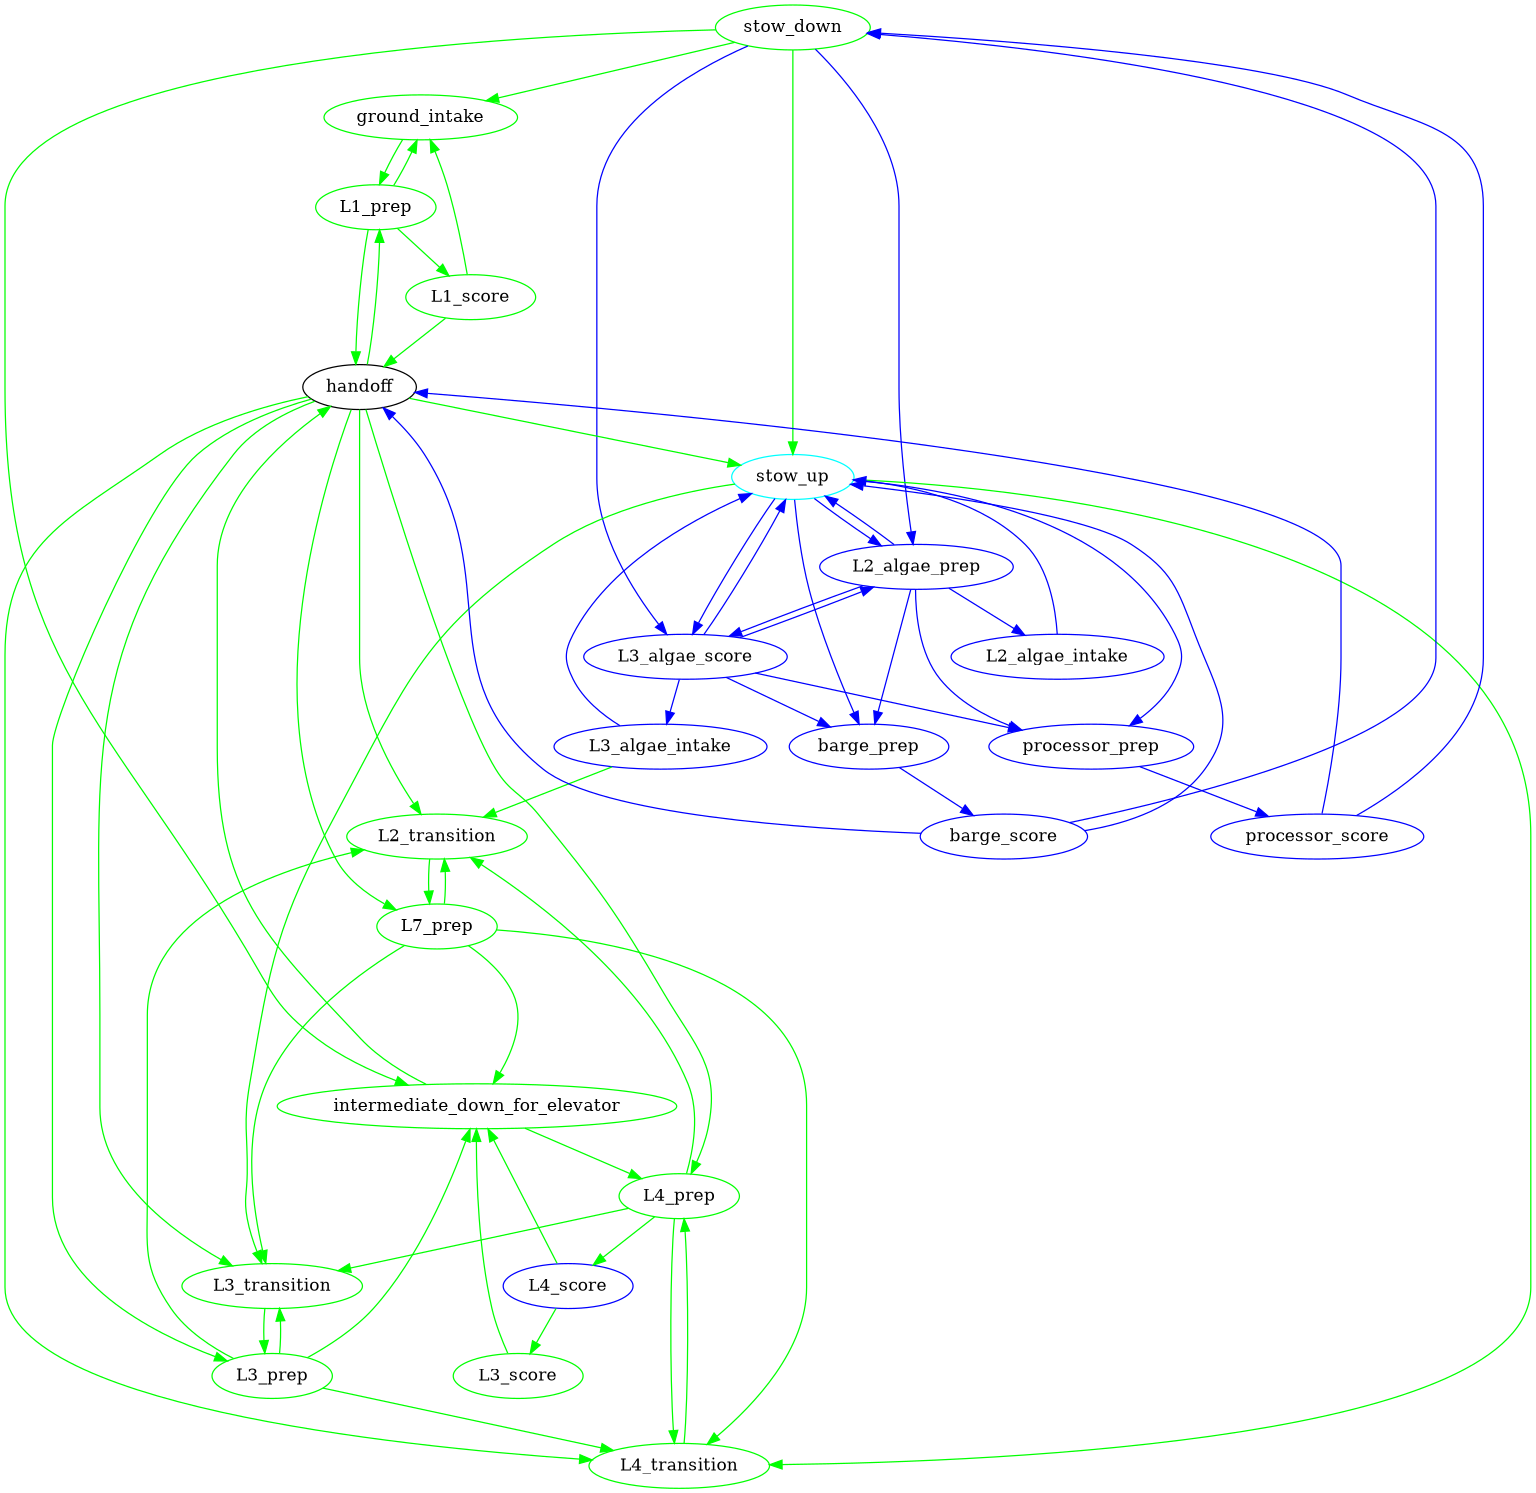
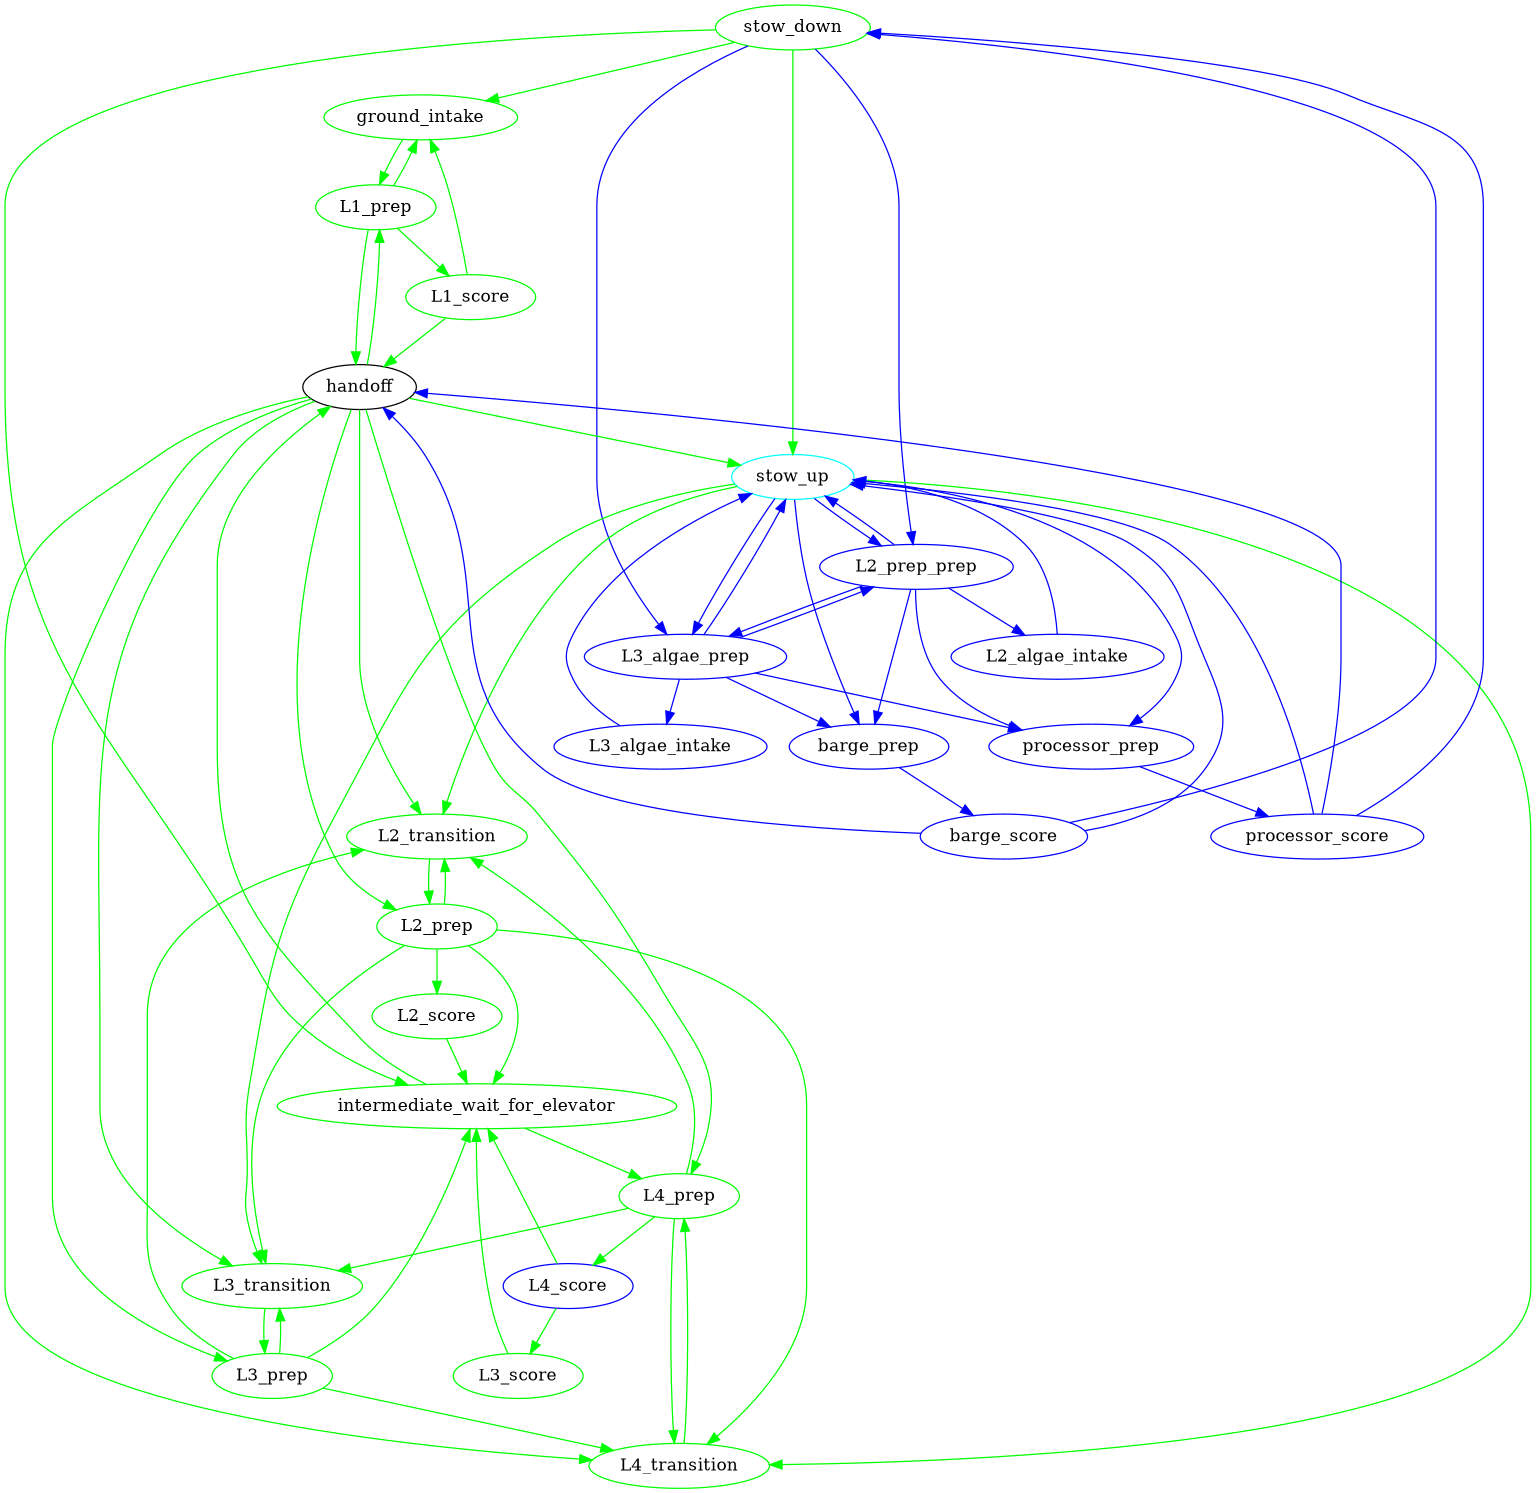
  digraph {
    node [color=green]
    edge [color=green]
    stow_down
    ground_intake
    stow_up [color=cyan]
-   L2_algae_prep [color=blue]
-   L3_algae_prep [color=blue label=L3_algae_score]
-   intermediate_wait_for_elevator [label=intermediate_down_for_elevator]
+   L2_algae_prep [color=blue label=L2_prep_prep]
+   L3_algae_prep [color=blue]
+   intermediate_wait_for_elevator
    L1_prep
    barge_prep [color=blue]
    processor_prep [color=blue]
    L2_transition
    L3_transition
    L4_transition
    L2_algae_intake [color=blue]
    L3_algae_intake [color=blue]
    handoff [color=""]
    L4_prep
    L1_score
-   L2_prep [label=L7_prep]
+   L2_prep
    L3_prep
+   L2_score
    L3_score
    L4_score [color=blue]
    barge_score [color=blue]
    processor_score [color=blue]
    stow_down -> ground_intake
    stow_down -> stow_up
    stow_down -> L2_algae_prep [color=blue]
    stow_down -> L3_algae_prep [color=blue]
    stow_down -> intermediate_wait_for_elevator
    ground_intake -> L1_prep
    stow_up -> L2_algae_prep [color=blue]
    stow_up -> L3_algae_prep [color=blue]
    stow_up -> barge_prep [color=blue]
    stow_up -> processor_prep [color=blue]
-   L3_algae_intake -> L2_transition
+   stow_up -> L2_transition
    stow_up -> L3_transition
    stow_up -> L4_transition
    L2_algae_prep -> stow_up [color=blue]
    L2_algae_prep -> L3_algae_prep [color=blue]
    L2_algae_prep -> barge_prep [color=blue]
    L2_algae_prep -> processor_prep [color=blue]
    L2_algae_prep -> L2_algae_intake [color=blue]
    L3_algae_prep -> stow_up [color=blue]
    L3_algae_prep -> L2_algae_prep [color=blue]
    L3_algae_prep -> barge_prep [color=blue]
    L3_algae_prep -> processor_prep [color=blue]
    L3_algae_prep -> L3_algae_intake [color=blue]
    intermediate_wait_for_elevator -> handoff
    intermediate_wait_for_elevator -> L4_prep
    L1_prep -> ground_intake
    L1_prep -> handoff
    L1_prep -> L1_score
    barge_prep -> barge_score [color=blue]
    processor_prep -> processor_score [color=blue]
    L2_transition -> L2_prep
    L3_transition -> L3_prep
    L4_transition -> L4_prep
    L2_algae_intake -> stow_up [color=blue]
    L3_algae_intake -> stow_up [color=blue]
    handoff -> stow_up
    handoff -> L1_prep
    handoff -> L2_transition
    handoff -> L3_transition
    handoff -> L4_transition
    handoff -> L4_prep
    handoff -> L2_prep
    handoff -> L3_prep
    L4_prep -> L2_transition
    L4_prep -> L3_transition
    L4_prep -> L4_transition
    L4_prep -> L4_score
    L1_score -> ground_intake
    L1_score -> handoff
    L2_prep -> intermediate_wait_for_elevator
    L2_prep -> L2_transition
    L2_prep -> L3_transition
    L2_prep -> L4_transition
+   L2_prep -> L2_score
    L3_prep -> intermediate_wait_for_elevator
    L3_prep -> L2_transition
    L3_prep -> L3_transition
    L3_prep -> L4_transition
+   L2_score -> intermediate_wait_for_elevator
    L3_score -> intermediate_wait_for_elevator
    L4_score -> intermediate_wait_for_elevator
    L4_score -> L3_score
    barge_score -> stow_down [color=blue]
    barge_score -> stow_up [color=blue]
    barge_score -> handoff [color=blue]
    processor_score -> stow_down [color=blue]
+   processor_score -> stow_up [color=blue]
    processor_score -> handoff [color=blue]
  }
